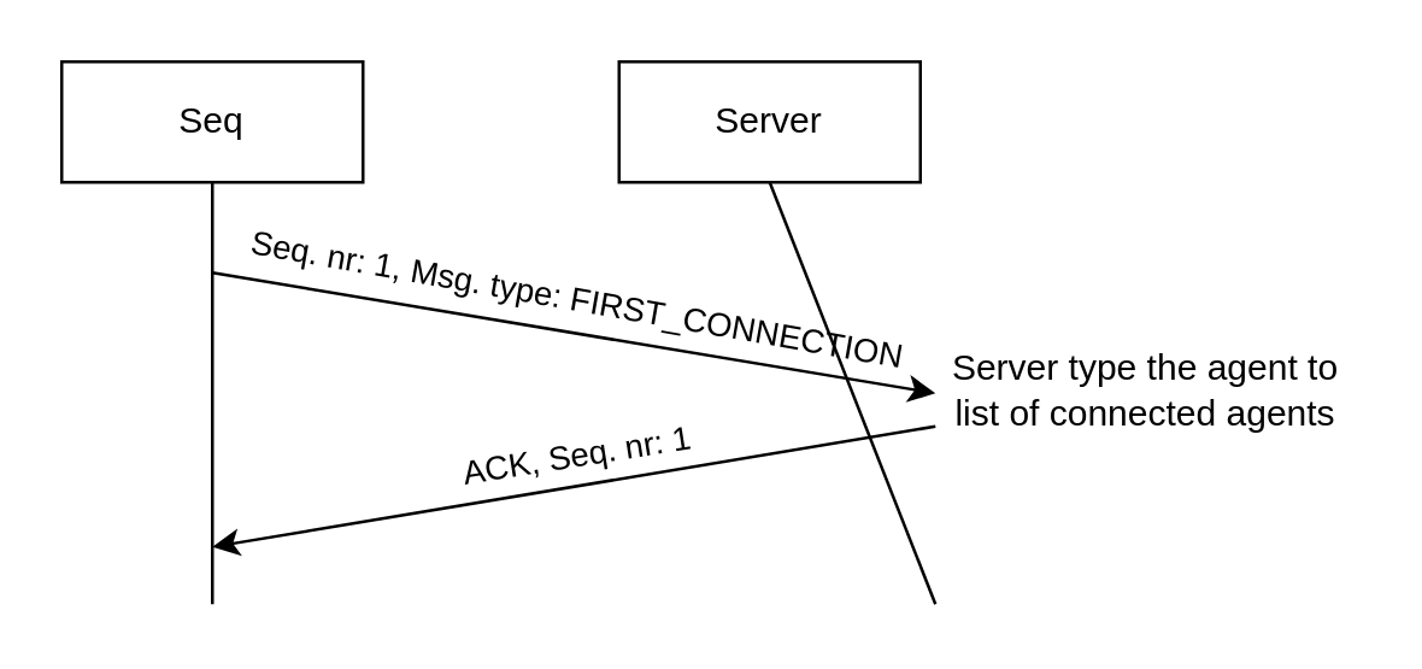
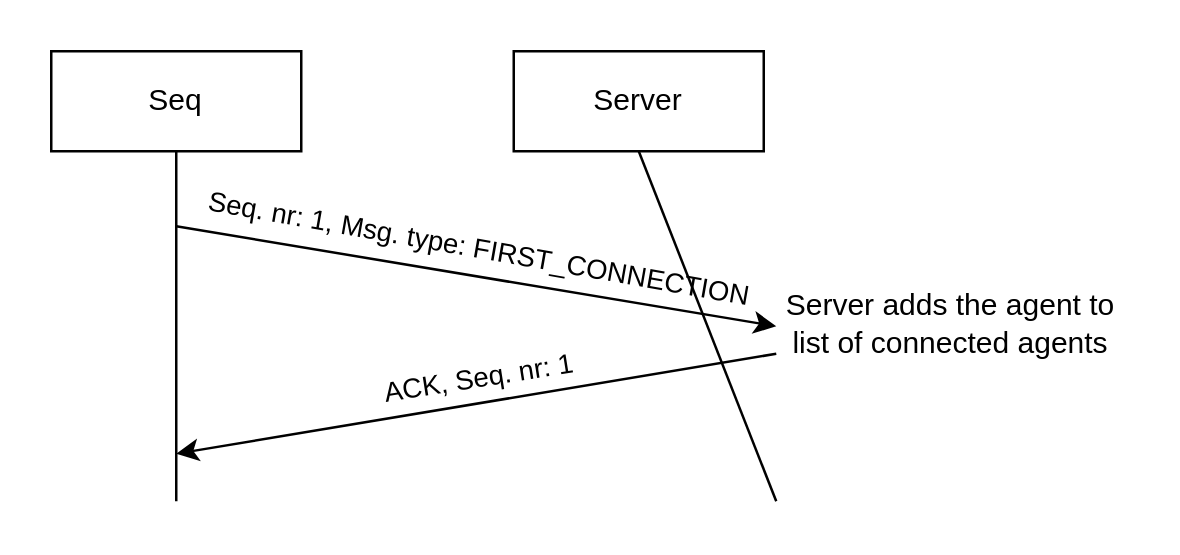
  <mxCell id="0" />
  <mxCell id="1" parent="0" />
  <mxCell id="2" value="" style="endArrow=classic;html=1;rounded=0;" edge="1" parent="1"><mxGeometry width="50" height="50" relative="1" as="geometry"><mxPoint x="70" y="90" as="sourcePoint" /><mxPoint x="310" y="130" as="targetPoint" /></mxGeometry></mxCell>
  <mxCell id="3" value="Seq. nr: 1, Msg. type: FIRST_CONNECTION" style="edgeLabel;html=1;align=center;verticalAlign=middle;resizable=0;points=[];rotation=10;" vertex="1" connectable="0" parent="2"><mxGeometry x="-0.123" y="-1" relative="1" as="geometry"><mxPoint x="15" y="-10" as="offset" /></mxGeometry></mxCell>
  <mxCell id="4" value="Seq" style="rounded=0;whiteSpace=wrap;html=1;" vertex="1" parent="1"><mxGeometry x="20" y="20" width="100" height="40" as="geometry" /></mxCell>
  <mxCell id="5" value="Server" style="rounded=0;whiteSpace=wrap;html=1;" vertex="1" parent="1"><mxGeometry x="205" y="20" width="100" height="40" as="geometry" /></mxCell>
  <mxCell id="6" value="" style="endArrow=none;html=1;rounded=0;exitX=0.5;exitY=1;exitDx=0;exitDy=0;" edge="1" parent="1" source="4"><mxGeometry width="50" height="50" relative="1" as="geometry"><mxPoint x="240" y="220" as="sourcePoint" /><mxPoint x="70" y="200" as="targetPoint" /></mxGeometry></mxCell>
  <mxCell id="7" value="" style="endArrow=none;html=1;rounded=0;exitX=0.5;exitY=1;exitDx=0;exitDy=0;" edge="1" parent="1" source="5"><mxGeometry width="50" height="50" relative="1" as="geometry"><mxPoint x="240" y="220" as="sourcePoint" /><mxPoint x="310" y="200" as="targetPoint" /></mxGeometry></mxCell>
- <mxCell id="8" value="Server type the agent to list of connected agents" style="text;html=1;align=center;verticalAlign=middle;whiteSpace=wrap;rounded=0;" vertex="1" parent="1"><mxGeometry x="310" y="114" width="140" height="30" as="geometry" /></mxCell>
+ <mxCell id="8" value="Server adds the agent to list of connected agents" style="text;html=1;align=center;verticalAlign=middle;whiteSpace=wrap;rounded=0;" vertex="1" parent="1"><mxGeometry x="310" y="114" width="140" height="30" as="geometry" /></mxCell>
  <mxCell id="9" value="" style="endArrow=classic;html=1;rounded=0;" edge="1" parent="1"><mxGeometry width="50" height="50" relative="1" as="geometry"><mxPoint x="310" y="141" as="sourcePoint" /><mxPoint x="70" y="181" as="targetPoint" /></mxGeometry></mxCell>
  <mxCell id="10" value="ACK, Seq. nr: 1" style="edgeLabel;html=1;align=center;verticalAlign=middle;resizable=0;points=[];rotation=351;" vertex="1" connectable="0" parent="1"><mxGeometry x="190" y="150.997" as="geometry" /></mxCell>
